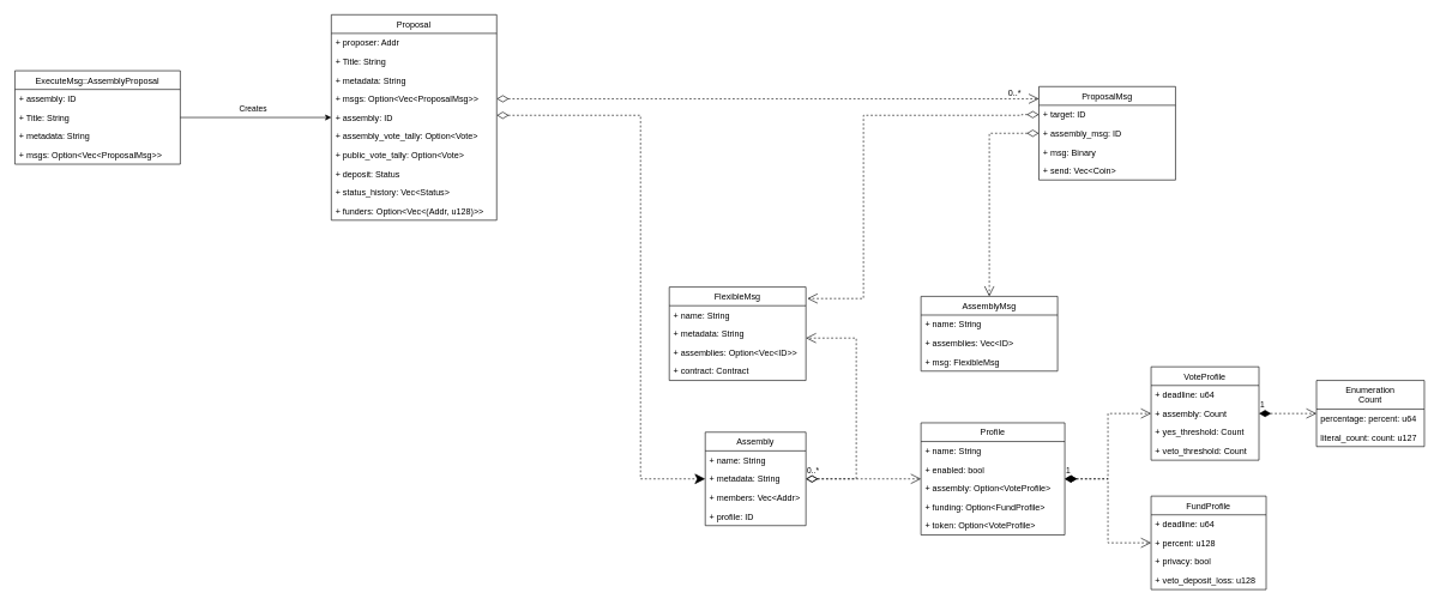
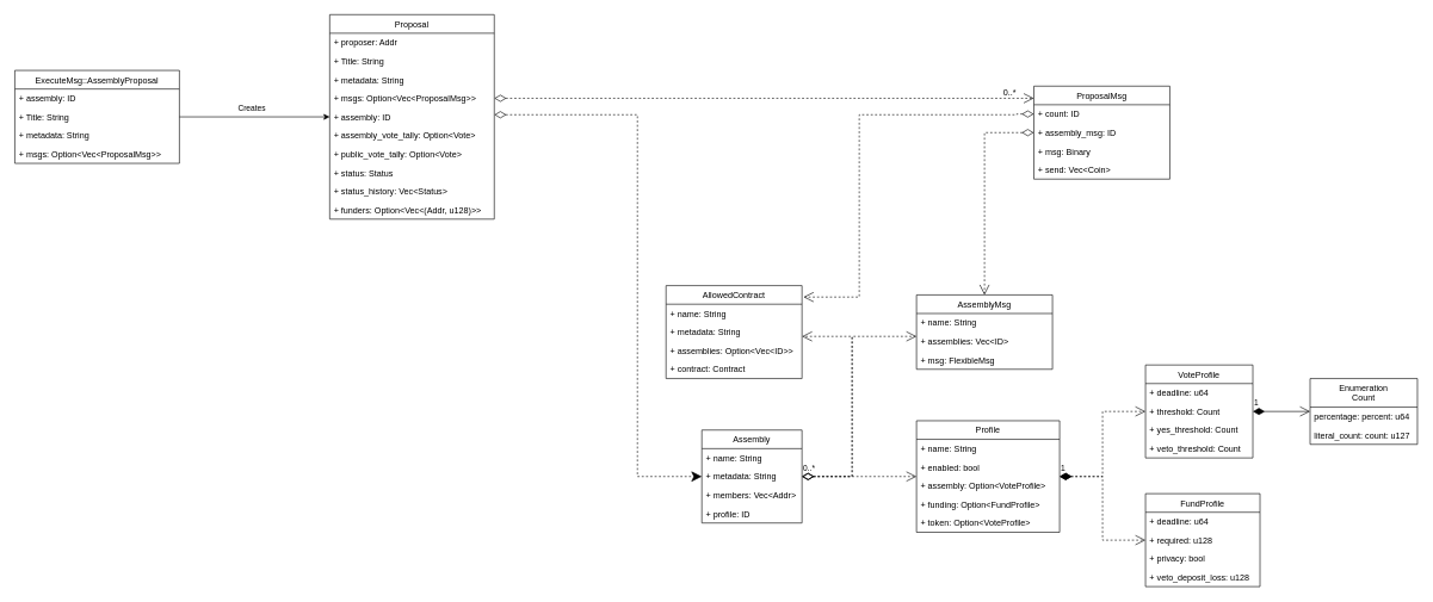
  <mxCell id="0" />
  <mxCell id="1" parent="0" />
  <mxCell id="2" value="Assembly" style="swimlane;fontStyle=0;childLayout=stackLayout;horizontal=1;startSize=26;fillColor=none;horizontalStack=0;resizeParent=1;resizeParentMax=0;resizeLast=0;collapsible=1;marginBottom=0;" parent="1" vertex="1"><mxGeometry x="980" y="601" width="140" height="130" as="geometry"><mxRectangle x="50" y="50" width="90" height="30" as="alternateBounds" /></mxGeometry></mxCell>
  <mxCell id="3" value="+ name: String" style="text;strokeColor=none;fillColor=none;align=left;verticalAlign=top;spacingLeft=4;spacingRight=4;overflow=hidden;rotatable=0;points=[[0,0.5],[1,0.5]];portConstraint=eastwest;" parent="2" vertex="1"><mxGeometry y="26" width="140" height="26" as="geometry" /></mxCell>
  <mxCell id="4" value="+ metadata: String" style="text;strokeColor=none;fillColor=none;align=left;verticalAlign=top;spacingLeft=4;spacingRight=4;overflow=hidden;rotatable=0;points=[[0,0.5],[1,0.5]];portConstraint=eastwest;" parent="2" vertex="1"><mxGeometry y="52" width="140" height="26" as="geometry" /></mxCell>
  <mxCell id="5" value="+ members: Vec&lt;Addr&gt;" style="text;strokeColor=none;fillColor=none;align=left;verticalAlign=top;spacingLeft=4;spacingRight=4;overflow=hidden;rotatable=0;points=[[0,0.5],[1,0.5]];portConstraint=eastwest;" parent="2" vertex="1"><mxGeometry y="78" width="140" height="26" as="geometry" /></mxCell>
  <mxCell id="6" value="+ profile: ID" style="text;strokeColor=none;fillColor=none;align=left;verticalAlign=top;spacingLeft=4;spacingRight=4;overflow=hidden;rotatable=0;points=[[0,0.5],[1,0.5]];portConstraint=eastwest;" parent="2" vertex="1"><mxGeometry y="104" width="140" height="26" as="geometry" /></mxCell>
  <mxCell id="7" value="Profile" style="swimlane;fontStyle=0;childLayout=stackLayout;horizontal=1;startSize=26;fillColor=none;horizontalStack=0;resizeParent=1;resizeParentMax=0;resizeLast=0;collapsible=1;marginBottom=0;" parent="1" vertex="1"><mxGeometry x="1280" y="588" width="200" height="156" as="geometry"><mxRectangle x="50" y="50" width="90" height="30" as="alternateBounds" /></mxGeometry></mxCell>
  <mxCell id="8" value="+ name: String" style="text;strokeColor=none;fillColor=none;align=left;verticalAlign=top;spacingLeft=4;spacingRight=4;overflow=hidden;rotatable=0;points=[[0,0.5],[1,0.5]];portConstraint=eastwest;" parent="7" vertex="1"><mxGeometry y="26" width="200" height="26" as="geometry" /></mxCell>
  <mxCell id="9" value="+ enabled: bool" style="text;strokeColor=none;fillColor=none;align=left;verticalAlign=top;spacingLeft=4;spacingRight=4;overflow=hidden;rotatable=0;points=[[0,0.5],[1,0.5]];portConstraint=eastwest;" parent="7" vertex="1"><mxGeometry y="52" width="200" height="26" as="geometry" /></mxCell>
  <mxCell id="10" value="+ assembly: Option&lt;VoteProfile&gt;" style="text;strokeColor=none;fillColor=none;align=left;verticalAlign=top;spacingLeft=4;spacingRight=4;overflow=hidden;rotatable=0;points=[[0,0.5],[1,0.5]];portConstraint=eastwest;" parent="7" vertex="1"><mxGeometry y="78" width="200" height="26" as="geometry" /></mxCell>
  <mxCell id="11" value="+ funding: Option&lt;FundProfile&gt;" style="text;strokeColor=none;fillColor=none;align=left;verticalAlign=top;spacingLeft=4;spacingRight=4;overflow=hidden;rotatable=0;points=[[0,0.5],[1,0.5]];portConstraint=eastwest;" parent="7" vertex="1"><mxGeometry y="104" width="200" height="26" as="geometry" /></mxCell>
  <mxCell id="12" value="+ token: Option&lt;VoteProfile&gt;" style="text;strokeColor=none;fillColor=none;align=left;verticalAlign=top;spacingLeft=4;spacingRight=4;overflow=hidden;rotatable=0;points=[[0,0.5],[1,0.5]];portConstraint=eastwest;" parent="7" vertex="1"><mxGeometry y="130" width="200" height="26" as="geometry" /></mxCell>
  <mxCell id="13" value="Enumeration&#10;Count" style="swimlane;fontStyle=0;childLayout=stackLayout;horizontal=1;startSize=40;fillColor=none;horizontalStack=0;resizeParent=1;resizeParentMax=0;resizeLast=0;collapsible=1;marginBottom=0;" parent="1" vertex="1"><mxGeometry x="1830" y="529" width="150" height="92" as="geometry"><mxRectangle x="50" y="50" width="90" height="30" as="alternateBounds" /></mxGeometry></mxCell>
  <mxCell id="14" value="percentage: percent: u64" style="text;strokeColor=none;fillColor=none;align=left;verticalAlign=top;spacingLeft=4;spacingRight=4;overflow=hidden;rotatable=0;points=[[0,0.5],[1,0.5]];portConstraint=eastwest;" parent="13" vertex="1"><mxGeometry y="40" width="150" height="26" as="geometry" /></mxCell>
  <mxCell id="15" value="literal_count: count: u127" style="text;strokeColor=none;fillColor=none;align=left;verticalAlign=top;spacingLeft=4;spacingRight=4;overflow=hidden;rotatable=0;points=[[0,0.5],[1,0.5]];portConstraint=eastwest;" parent="13" vertex="1"><mxGeometry y="66" width="150" height="26" as="geometry" /></mxCell>
  <mxCell id="16" value="VoteProfile" style="swimlane;fontStyle=0;childLayout=stackLayout;horizontal=1;startSize=26;fillColor=none;horizontalStack=0;resizeParent=1;resizeParentMax=0;resizeLast=0;collapsible=1;marginBottom=0;" parent="1" vertex="1"><mxGeometry x="1600" y="510" width="150" height="130" as="geometry"><mxRectangle x="50" y="50" width="90" height="30" as="alternateBounds" /></mxGeometry></mxCell>
  <mxCell id="17" value="+ deadline: u64" style="text;strokeColor=none;fillColor=none;align=left;verticalAlign=top;spacingLeft=4;spacingRight=4;overflow=hidden;rotatable=0;points=[[0,0.5],[1,0.5]];portConstraint=eastwest;" parent="16" vertex="1"><mxGeometry y="26" width="150" height="26" as="geometry" /></mxCell>
- <mxCell id="18" value="+ assembly: Count" style="text;strokeColor=none;fillColor=none;align=left;verticalAlign=top;spacingLeft=4;spacingRight=4;overflow=hidden;rotatable=0;points=[[0,0.5],[1,0.5]];portConstraint=eastwest;" parent="16" vertex="1"><mxGeometry y="52" width="150" height="26" as="geometry" /></mxCell>
+ <mxCell id="18" value="+ threshold: Count" style="text;strokeColor=none;fillColor=none;align=left;verticalAlign=top;spacingLeft=4;spacingRight=4;overflow=hidden;rotatable=0;points=[[0,0.5],[1,0.5]];portConstraint=eastwest;" parent="16" vertex="1"><mxGeometry y="52" width="150" height="26" as="geometry" /></mxCell>
  <mxCell id="19" value="+ yes_threshold: Count" style="text;strokeColor=none;fillColor=none;align=left;verticalAlign=top;spacingLeft=4;spacingRight=4;overflow=hidden;rotatable=0;points=[[0,0.5],[1,0.5]];portConstraint=eastwest;" parent="16" vertex="1"><mxGeometry y="78" width="150" height="26" as="geometry" /></mxCell>
  <mxCell id="20" value="+ veto_threshold: Count" style="text;strokeColor=none;fillColor=none;align=left;verticalAlign=top;spacingLeft=4;spacingRight=4;overflow=hidden;rotatable=0;points=[[0,0.5],[1,0.5]];portConstraint=eastwest;" parent="16" vertex="1"><mxGeometry y="104" width="150" height="26" as="geometry" /></mxCell>
  <mxCell id="21" value="FundProfile" style="swimlane;fontStyle=0;childLayout=stackLayout;horizontal=1;startSize=26;fillColor=none;horizontalStack=0;resizeParent=1;resizeParentMax=0;resizeLast=0;collapsible=1;marginBottom=0;" parent="1" vertex="1"><mxGeometry x="1600" y="690" width="160" height="130" as="geometry"><mxRectangle x="50" y="50" width="90" height="30" as="alternateBounds" /></mxGeometry></mxCell>
  <mxCell id="22" value="+ deadline: u64" style="text;strokeColor=none;fillColor=none;align=left;verticalAlign=top;spacingLeft=4;spacingRight=4;overflow=hidden;rotatable=0;points=[[0,0.5],[1,0.5]];portConstraint=eastwest;" parent="21" vertex="1"><mxGeometry y="26" width="160" height="26" as="geometry" /></mxCell>
- <mxCell id="23" value="+ percent: u128" style="text;strokeColor=none;fillColor=none;align=left;verticalAlign=top;spacingLeft=4;spacingRight=4;overflow=hidden;rotatable=0;points=[[0,0.5],[1,0.5]];portConstraint=eastwest;" parent="21" vertex="1"><mxGeometry y="52" width="160" height="26" as="geometry" /></mxCell>
+ <mxCell id="23" value="+ required: u128" style="text;strokeColor=none;fillColor=none;align=left;verticalAlign=top;spacingLeft=4;spacingRight=4;overflow=hidden;rotatable=0;points=[[0,0.5],[1,0.5]];portConstraint=eastwest;" parent="21" vertex="1"><mxGeometry y="52" width="160" height="26" as="geometry" /></mxCell>
  <mxCell id="24" value="+ privacy: bool" style="text;strokeColor=none;fillColor=none;align=left;verticalAlign=top;spacingLeft=4;spacingRight=4;overflow=hidden;rotatable=0;points=[[0,0.5],[1,0.5]];portConstraint=eastwest;" parent="21" vertex="1"><mxGeometry y="78" width="160" height="26" as="geometry" /></mxCell>
  <mxCell id="25" value="+ veto_deposit_loss: u128" style="text;strokeColor=none;fillColor=none;align=left;verticalAlign=top;spacingLeft=4;spacingRight=4;overflow=hidden;rotatable=0;points=[[0,0.5],[1,0.5]];portConstraint=eastwest;" parent="21" vertex="1"><mxGeometry y="104" width="160" height="26" as="geometry" /></mxCell>
  <mxCell id="26" value="1" style="endArrow=open;html=1;endSize=12;startArrow=diamondThin;startSize=14;startFill=1;edgeStyle=orthogonalEdgeStyle;align=left;verticalAlign=bottom;rounded=0;dashed=1;" parent="1" source="7" target="16" edge="1"><mxGeometry x="-1" y="3" relative="1" as="geometry"><mxPoint x="1360" y="670" as="sourcePoint" /><mxPoint x="1520" y="670" as="targetPoint" /></mxGeometry></mxCell>
  <mxCell id="27" value="1" style="endArrow=open;html=1;endSize=12;startArrow=diamondThin;startSize=14;startFill=1;edgeStyle=orthogonalEdgeStyle;align=left;verticalAlign=bottom;rounded=0;dashed=1;" parent="1" source="7" target="21" edge="1"><mxGeometry x="-1" y="3" relative="1" as="geometry"><mxPoint x="1490" y="676" as="sourcePoint" /><mxPoint x="1610" y="585" as="targetPoint" /></mxGeometry></mxCell>
- <mxCell id="28" value="1" style="endArrow=open;html=1;endSize=12;startArrow=diamondThin;startSize=14;startFill=1;edgeStyle=orthogonalEdgeStyle;align=left;verticalAlign=bottom;rounded=0;dashed=1;" parent="1" source="16" target="13" edge="1"><mxGeometry x="-1" y="3" relative="1" as="geometry"><mxPoint x="1490" y="676" as="sourcePoint" /><mxPoint x="1610" y="585" as="targetPoint" /></mxGeometry></mxCell>
+ <mxCell id="28" value="1" style="endArrow=open;html=1;endSize=12;startArrow=diamondThin;startSize=14;startFill=1;edgeStyle=orthogonalEdgeStyle;align=left;verticalAlign=bottom;rounded=0;dashed=0;" parent="1" source="16" target="13" edge="1"><mxGeometry x="-1" y="3" relative="1" as="geometry"><mxPoint x="1490" y="676" as="sourcePoint" /><mxPoint x="1610" y="585" as="targetPoint" /></mxGeometry></mxCell>
  <mxCell id="29" value="0..*" style="endArrow=open;html=1;endSize=12;startArrow=diamondThin;startSize=14;startFill=0;edgeStyle=orthogonalEdgeStyle;align=left;verticalAlign=bottom;rounded=0;dashed=1;" parent="1" source="2" target="7" edge="1"><mxGeometry x="-1" y="3" relative="1" as="geometry"><mxPoint x="1300" y="760" as="sourcePoint" /><mxPoint x="1460" y="760" as="targetPoint" /><Array as="points"><mxPoint x="1210" y="666" /><mxPoint x="1210" y="666" /></Array></mxGeometry></mxCell>
- <mxCell id="30" value="FlexibleMsg" style="swimlane;fontStyle=0;childLayout=stackLayout;horizontal=1;startSize=26;fillColor=none;horizontalStack=0;resizeParent=1;resizeParentMax=0;resizeLast=0;collapsible=1;marginBottom=0;" parent="1" vertex="1"><mxGeometry x="930" y="399" width="190" height="130" as="geometry"><mxRectangle x="50" y="50" width="90" height="30" as="alternateBounds" /></mxGeometry></mxCell>
+ <mxCell id="30" value="AllowedContract" style="swimlane;fontStyle=0;childLayout=stackLayout;horizontal=1;startSize=26;fillColor=none;horizontalStack=0;resizeParent=1;resizeParentMax=0;resizeLast=0;collapsible=1;marginBottom=0;" parent="1" vertex="1"><mxGeometry x="930" y="399" width="190" height="130" as="geometry"><mxRectangle x="50" y="50" width="90" height="30" as="alternateBounds" /></mxGeometry></mxCell>
  <mxCell id="31" value="+ name: String" style="text;strokeColor=none;fillColor=none;align=left;verticalAlign=top;spacingLeft=4;spacingRight=4;overflow=hidden;rotatable=0;points=[[0,0.5],[1,0.5]];portConstraint=eastwest;" parent="30" vertex="1"><mxGeometry y="26" width="190" height="26" as="geometry" /></mxCell>
  <mxCell id="32" value="+ metadata: String" style="text;strokeColor=none;fillColor=none;align=left;verticalAlign=top;spacingLeft=4;spacingRight=4;overflow=hidden;rotatable=0;points=[[0,0.5],[1,0.5]];portConstraint=eastwest;" parent="30" vertex="1"><mxGeometry y="52" width="190" height="26" as="geometry" /></mxCell>
  <mxCell id="33" value="+ assemblies: Option&lt;Vec&lt;ID&gt;&gt;&#10;" style="text;strokeColor=none;fillColor=none;align=left;verticalAlign=top;spacingLeft=4;spacingRight=4;overflow=hidden;rotatable=0;points=[[0,0.5],[1,0.5]];portConstraint=eastwest;" parent="30" vertex="1"><mxGeometry y="78" width="190" height="26" as="geometry" /></mxCell>
  <mxCell id="34" value="+ contract: Contract" style="text;strokeColor=none;fillColor=none;align=left;verticalAlign=top;spacingLeft=4;spacingRight=4;overflow=hidden;rotatable=0;points=[[0,0.5],[1,0.5]];portConstraint=eastwest;" parent="30" vertex="1"><mxGeometry y="104" width="190" height="26" as="geometry" /></mxCell>
  <mxCell id="35" value="" style="endArrow=open;html=1;endSize=12;startArrow=diamondThin;startSize=14;startFill=0;edgeStyle=orthogonalEdgeStyle;align=left;verticalAlign=bottom;rounded=0;dashed=1;" parent="1" source="2" target="30" edge="1"><mxGeometry x="-1" y="3" relative="1" as="geometry"><mxPoint x="1160" y="780" as="sourcePoint" /><mxPoint x="1290" y="676" as="targetPoint" /><Array as="points"><mxPoint x="1190" y="666" /><mxPoint x="1190" y="470" /></Array></mxGeometry></mxCell>
  <mxCell id="36" value="AssemblyMsg" style="swimlane;fontStyle=0;childLayout=stackLayout;horizontal=1;startSize=26;fillColor=none;horizontalStack=0;resizeParent=1;resizeParentMax=0;resizeLast=0;collapsible=1;marginBottom=0;" parent="1" vertex="1"><mxGeometry x="1280" y="412" width="190" height="104" as="geometry"><mxRectangle x="50" y="50" width="90" height="30" as="alternateBounds" /></mxGeometry></mxCell>
  <mxCell id="37" value="+ name: String" style="text;strokeColor=none;fillColor=none;align=left;verticalAlign=top;spacingLeft=4;spacingRight=4;overflow=hidden;rotatable=0;points=[[0,0.5],[1,0.5]];portConstraint=eastwest;" parent="36" vertex="1"><mxGeometry y="26" width="190" height="26" as="geometry" /></mxCell>
  <mxCell id="38" value="+ assemblies: Vec&lt;ID&gt;&#10;" style="text;strokeColor=none;fillColor=none;align=left;verticalAlign=top;spacingLeft=4;spacingRight=4;overflow=hidden;rotatable=0;points=[[0,0.5],[1,0.5]];portConstraint=eastwest;" parent="36" vertex="1"><mxGeometry y="52" width="190" height="26" as="geometry" /></mxCell>
  <mxCell id="39" value="+ msg: FlexibleMsg" style="text;strokeColor=none;fillColor=none;align=left;verticalAlign=top;spacingLeft=4;spacingRight=4;overflow=hidden;rotatable=0;points=[[0,0.5],[1,0.5]];portConstraint=eastwest;" parent="36" vertex="1"><mxGeometry y="78" width="190" height="26" as="geometry" /></mxCell>
+ <mxCell id="40" value="" style="endArrow=open;html=1;endSize=12;startArrow=diamondThin;startSize=14;startFill=0;edgeStyle=orthogonalEdgeStyle;align=left;verticalAlign=bottom;rounded=0;dashed=1;" parent="1" source="2" target="36" edge="1"><mxGeometry x="-1" y="3" relative="1" as="geometry"><mxPoint x="1130" y="676" as="sourcePoint" /><mxPoint x="1290" y="485" as="targetPoint" /><Array as="points"><mxPoint x="1190" y="666" /><mxPoint x="1190" y="470" /></Array></mxGeometry></mxCell>
  <mxCell id="41" value="Proposal" style="swimlane;fontStyle=0;childLayout=stackLayout;horizontal=1;startSize=26;fillColor=none;horizontalStack=0;resizeParent=1;resizeParentMax=0;resizeLast=0;collapsible=1;marginBottom=0;" parent="1" vertex="1"><mxGeometry x="460" y="20" width="230" height="286" as="geometry"><mxRectangle x="50" y="50" width="90" height="30" as="alternateBounds" /></mxGeometry></mxCell>
  <mxCell id="42" value="+ proposer: Addr" style="text;strokeColor=none;fillColor=none;align=left;verticalAlign=top;spacingLeft=4;spacingRight=4;overflow=hidden;rotatable=0;points=[[0,0.5],[1,0.5]];portConstraint=eastwest;" parent="41" vertex="1"><mxGeometry y="26" width="230" height="26" as="geometry" /></mxCell>
  <mxCell id="43" value="+ Title: String" style="text;strokeColor=none;fillColor=none;align=left;verticalAlign=top;spacingLeft=4;spacingRight=4;overflow=hidden;rotatable=0;points=[[0,0.5],[1,0.5]];portConstraint=eastwest;" parent="41" vertex="1"><mxGeometry y="52" width="230" height="26" as="geometry" /></mxCell>
  <mxCell id="44" value="+ metadata: String" style="text;strokeColor=none;fillColor=none;align=left;verticalAlign=top;spacingLeft=4;spacingRight=4;overflow=hidden;rotatable=0;points=[[0,0.5],[1,0.5]];portConstraint=eastwest;" parent="41" vertex="1"><mxGeometry y="78" width="230" height="26" as="geometry" /></mxCell>
  <mxCell id="45" value="+ msgs: Option&lt;Vec&lt;ProposalMsg&gt;&gt;" style="text;strokeColor=none;fillColor=none;align=left;verticalAlign=top;spacingLeft=4;spacingRight=4;overflow=hidden;rotatable=0;points=[[0,0.5],[1,0.5]];portConstraint=eastwest;" parent="41" vertex="1"><mxGeometry y="104" width="230" height="26" as="geometry" /></mxCell>
  <mxCell id="46" value="+ assembly: ID" style="text;strokeColor=none;fillColor=none;align=left;verticalAlign=top;spacingLeft=4;spacingRight=4;overflow=hidden;rotatable=0;points=[[0,0.5],[1,0.5]];portConstraint=eastwest;" parent="41" vertex="1"><mxGeometry y="130" width="230" height="26" as="geometry" /></mxCell>
  <mxCell id="47" value="+ assembly_vote_tally: Option&lt;Vote&gt;" style="text;strokeColor=none;fillColor=none;align=left;verticalAlign=top;spacingLeft=4;spacingRight=4;overflow=hidden;rotatable=0;points=[[0,0.5],[1,0.5]];portConstraint=eastwest;" parent="41" vertex="1"><mxGeometry y="156" width="230" height="26" as="geometry" /></mxCell>
  <mxCell id="48" value="+ public_vote_tally: Option&lt;Vote&gt;" style="text;strokeColor=none;fillColor=none;align=left;verticalAlign=top;spacingLeft=4;spacingRight=4;overflow=hidden;rotatable=0;points=[[0,0.5],[1,0.5]];portConstraint=eastwest;" parent="41" vertex="1"><mxGeometry y="182" width="230" height="26" as="geometry" /></mxCell>
- <mxCell id="49" value="+ deposit: Status" style="text;strokeColor=none;fillColor=none;align=left;verticalAlign=top;spacingLeft=4;spacingRight=4;overflow=hidden;rotatable=0;points=[[0,0.5],[1,0.5]];portConstraint=eastwest;" parent="41" vertex="1"><mxGeometry y="208" width="230" height="26" as="geometry" /></mxCell>
+ <mxCell id="49" value="+ status: Status" style="text;strokeColor=none;fillColor=none;align=left;verticalAlign=top;spacingLeft=4;spacingRight=4;overflow=hidden;rotatable=0;points=[[0,0.5],[1,0.5]];portConstraint=eastwest;" parent="41" vertex="1"><mxGeometry y="208" width="230" height="26" as="geometry" /></mxCell>
  <mxCell id="50" value="+ status_history: Vec&lt;Status&gt;" style="text;strokeColor=none;fillColor=none;align=left;verticalAlign=top;spacingLeft=4;spacingRight=4;overflow=hidden;rotatable=0;points=[[0,0.5],[1,0.5]];portConstraint=eastwest;" parent="41" vertex="1"><mxGeometry y="234" width="230" height="26" as="geometry" /></mxCell>
  <mxCell id="51" value="+ funders: Option&lt;Vec&lt;(Addr, u128)&gt;&gt;" style="text;strokeColor=none;fillColor=none;align=left;verticalAlign=top;spacingLeft=4;spacingRight=4;overflow=hidden;rotatable=0;points=[[0,0.5],[1,0.5]];portConstraint=eastwest;" parent="41" vertex="1"><mxGeometry y="260" width="230" height="26" as="geometry" /></mxCell>
  <mxCell id="52" value="ProposalMsg" style="swimlane;fontStyle=0;childLayout=stackLayout;horizontal=1;startSize=26;fillColor=none;horizontalStack=0;resizeParent=1;resizeParentMax=0;resizeLast=0;collapsible=1;marginBottom=0;" parent="1" vertex="1"><mxGeometry x="1444" y="120" width="190" height="130" as="geometry"><mxRectangle x="50" y="50" width="90" height="30" as="alternateBounds" /></mxGeometry></mxCell>
- <mxCell id="53" value="+ target: ID" style="text;strokeColor=none;fillColor=none;align=left;verticalAlign=top;spacingLeft=4;spacingRight=4;overflow=hidden;rotatable=0;points=[[0,0.5],[1,0.5]];portConstraint=eastwest;" parent="52" vertex="1"><mxGeometry y="26" width="190" height="26" as="geometry" /></mxCell>
+ <mxCell id="53" value="+ count: ID" style="text;strokeColor=none;fillColor=none;align=left;verticalAlign=top;spacingLeft=4;spacingRight=4;overflow=hidden;rotatable=0;points=[[0,0.5],[1,0.5]];portConstraint=eastwest;" parent="52" vertex="1"><mxGeometry y="26" width="190" height="26" as="geometry" /></mxCell>
  <mxCell id="54" value="+ assembly_msg: ID" style="text;strokeColor=none;fillColor=none;align=left;verticalAlign=top;spacingLeft=4;spacingRight=4;overflow=hidden;rotatable=0;points=[[0,0.5],[1,0.5]];portConstraint=eastwest;" parent="52" vertex="1"><mxGeometry y="52" width="190" height="26" as="geometry" /></mxCell>
  <mxCell id="55" value="+ msg: Binary" style="text;strokeColor=none;fillColor=none;align=left;verticalAlign=top;spacingLeft=4;spacingRight=4;overflow=hidden;rotatable=0;points=[[0,0.5],[1,0.5]];portConstraint=eastwest;" parent="52" vertex="1"><mxGeometry y="78" width="190" height="26" as="geometry" /></mxCell>
  <mxCell id="56" value="+ send: Vec&lt;Coin&gt;" style="text;strokeColor=none;fillColor=none;align=left;verticalAlign=top;spacingLeft=4;spacingRight=4;overflow=hidden;rotatable=0;points=[[0,0.5],[1,0.5]];portConstraint=eastwest;" parent="52" vertex="1"><mxGeometry y="104" width="190" height="26" as="geometry" /></mxCell>
  <mxCell id="57" value="" style="endArrow=open;html=1;endSize=12;startArrow=diamondThin;startSize=14;startFill=0;edgeStyle=orthogonalEdgeStyle;align=left;verticalAlign=bottom;rounded=0;dashed=1;exitX=0;exitY=0.5;exitDx=0;exitDy=0;entryX=1.011;entryY=0.123;entryDx=0;entryDy=0;entryPerimeter=0;" parent="1" source="53" target="30" edge="1"><mxGeometry x="-1" y="3" relative="1" as="geometry"><mxPoint x="1130" y="676" as="sourcePoint" /><mxPoint x="1130" y="480" as="targetPoint" /><Array as="points"><mxPoint x="1420" y="159" /><mxPoint x="1420" y="160" /><mxPoint x="1200" y="160" /><mxPoint x="1200" y="415" /></Array></mxGeometry></mxCell>
  <mxCell id="58" value="" style="endArrow=open;html=1;endSize=12;startArrow=diamondThin;startSize=14;startFill=0;edgeStyle=orthogonalEdgeStyle;align=left;verticalAlign=bottom;rounded=0;dashed=1;exitX=0;exitY=0.5;exitDx=0;exitDy=0;entryX=0.5;entryY=0;entryDx=0;entryDy=0;" parent="1" source="54" target="36" edge="1"><mxGeometry x="-1" y="3" relative="1" as="geometry"><mxPoint x="1454" y="169" as="sourcePoint" /><mxPoint x="1132.09" y="424.99" as="targetPoint" /><Array as="points"><mxPoint x="1375" y="185" /></Array></mxGeometry></mxCell>
  <mxCell id="59" value="" style="endArrow=classic;html=1;endSize=12;startArrow=diamondThin;startSize=14;startFill=0;edgeStyle=orthogonalEdgeStyle;align=left;verticalAlign=bottom;rounded=0;dashed=1;" parent="1" source="41" target="2" edge="1"><mxGeometry x="-1" y="3" relative="1" as="geometry"><mxPoint x="1454" y="169" as="sourcePoint" /><mxPoint x="1132.09" y="424.99" as="targetPoint" /><Array as="points"><mxPoint x="890" y="160" /><mxPoint x="890" y="666" /></Array></mxGeometry></mxCell>
  <mxCell id="60" value="" style="endArrow=open;html=1;endSize=12;startArrow=diamondThin;startSize=14;startFill=0;edgeStyle=orthogonalEdgeStyle;align=left;verticalAlign=bottom;rounded=0;dashed=1;exitX=1;exitY=0.5;exitDx=0;exitDy=0;" parent="1" source="45" target="52" edge="1"><mxGeometry x="-1" y="3" relative="1" as="geometry"><mxPoint x="1130" y="676" as="sourcePoint" /><mxPoint x="1290" y="480" as="targetPoint" /><Array as="points"><mxPoint x="1180" y="137" /><mxPoint x="1180" y="137" /></Array></mxGeometry></mxCell>
  <mxCell id="61" value="0..*" style="text;html=1;align=center;verticalAlign=middle;resizable=0;points=[];autosize=1;strokeColor=none;fillColor=none;" parent="1" vertex="1"><mxGeometry x="1390" y="115" width="40" height="30" as="geometry" /></mxCell>
  <mxCell id="62" style="edgeStyle=orthogonalEdgeStyle;rounded=0;orthogonalLoop=1;jettySize=auto;html=1;entryX=0;entryY=0.5;entryDx=0;entryDy=0;startArrow=none;startFill=0;endArrow=classic;endFill=1;" parent="1" source="64" target="46" edge="1"><mxGeometry relative="1" as="geometry" /></mxCell>
  <mxCell id="63" value="Creates" style="edgeLabel;html=1;align=center;verticalAlign=middle;resizable=0;points=[];" parent="62" vertex="1" connectable="0"><mxGeometry x="-0.257" y="-1" relative="1" as="geometry"><mxPoint x="22" y="-14" as="offset" /></mxGeometry></mxCell>
  <mxCell id="64" value="ExecuteMsg::AssemblyProposal" style="swimlane;fontStyle=0;childLayout=stackLayout;horizontal=1;startSize=26;fillColor=none;horizontalStack=0;resizeParent=1;resizeParentMax=0;resizeLast=0;collapsible=1;marginBottom=0;" parent="1" vertex="1"><mxGeometry x="20" y="98" width="230" height="130" as="geometry"><mxRectangle x="50" y="50" width="90" height="30" as="alternateBounds" /></mxGeometry></mxCell>
  <mxCell id="65" value="+ assembly: ID" style="text;strokeColor=none;fillColor=none;align=left;verticalAlign=top;spacingLeft=4;spacingRight=4;overflow=hidden;rotatable=0;points=[[0,0.5],[1,0.5]];portConstraint=eastwest;" parent="64" vertex="1"><mxGeometry y="26" width="230" height="26" as="geometry" /></mxCell>
  <mxCell id="66" value="+ Title: String" style="text;strokeColor=none;fillColor=none;align=left;verticalAlign=top;spacingLeft=4;spacingRight=4;overflow=hidden;rotatable=0;points=[[0,0.5],[1,0.5]];portConstraint=eastwest;" parent="64" vertex="1"><mxGeometry y="52" width="230" height="26" as="geometry" /></mxCell>
  <mxCell id="67" value="+ metadata: String" style="text;strokeColor=none;fillColor=none;align=left;verticalAlign=top;spacingLeft=4;spacingRight=4;overflow=hidden;rotatable=0;points=[[0,0.5],[1,0.5]];portConstraint=eastwest;" parent="64" vertex="1"><mxGeometry y="78" width="230" height="26" as="geometry" /></mxCell>
  <mxCell id="68" value="+ msgs: Option&lt;Vec&lt;ProposalMsg&gt;&gt;" style="text;strokeColor=none;fillColor=none;align=left;verticalAlign=top;spacingLeft=4;spacingRight=4;overflow=hidden;rotatable=0;points=[[0,0.5],[1,0.5]];portConstraint=eastwest;" parent="64" vertex="1"><mxGeometry y="104" width="230" height="26" as="geometry" /></mxCell>
